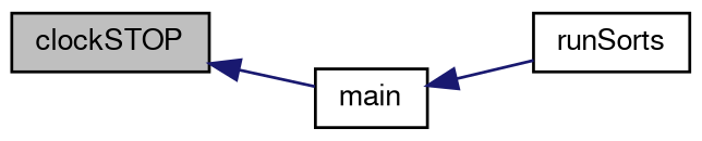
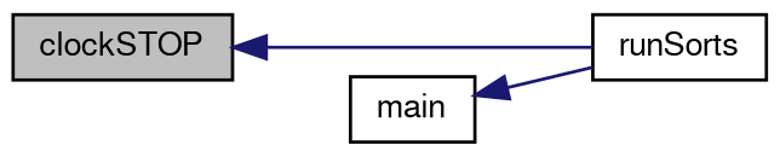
  digraph {
    rankdir=LR
    node [color=black fillcolor=white fontname=FreeSans fontsize=10 shape=record style=filled]
    edge [color=midnightblue dir=back fontname=FreeSans fontsize=10 labelfontname=FreeSans labelfontsize=10 style=solid]
    n1 [fillcolor=grey75 fontcolor=black height=0.2 label=clockSTOP width=0.4]
    n2 [height=0.2 label=runSorts width=0.4]
    n3 [height=0.2 label=main width=0.4]
-   n1 -> n3
+   n1 -> n2
    n3 -> n2
  }
